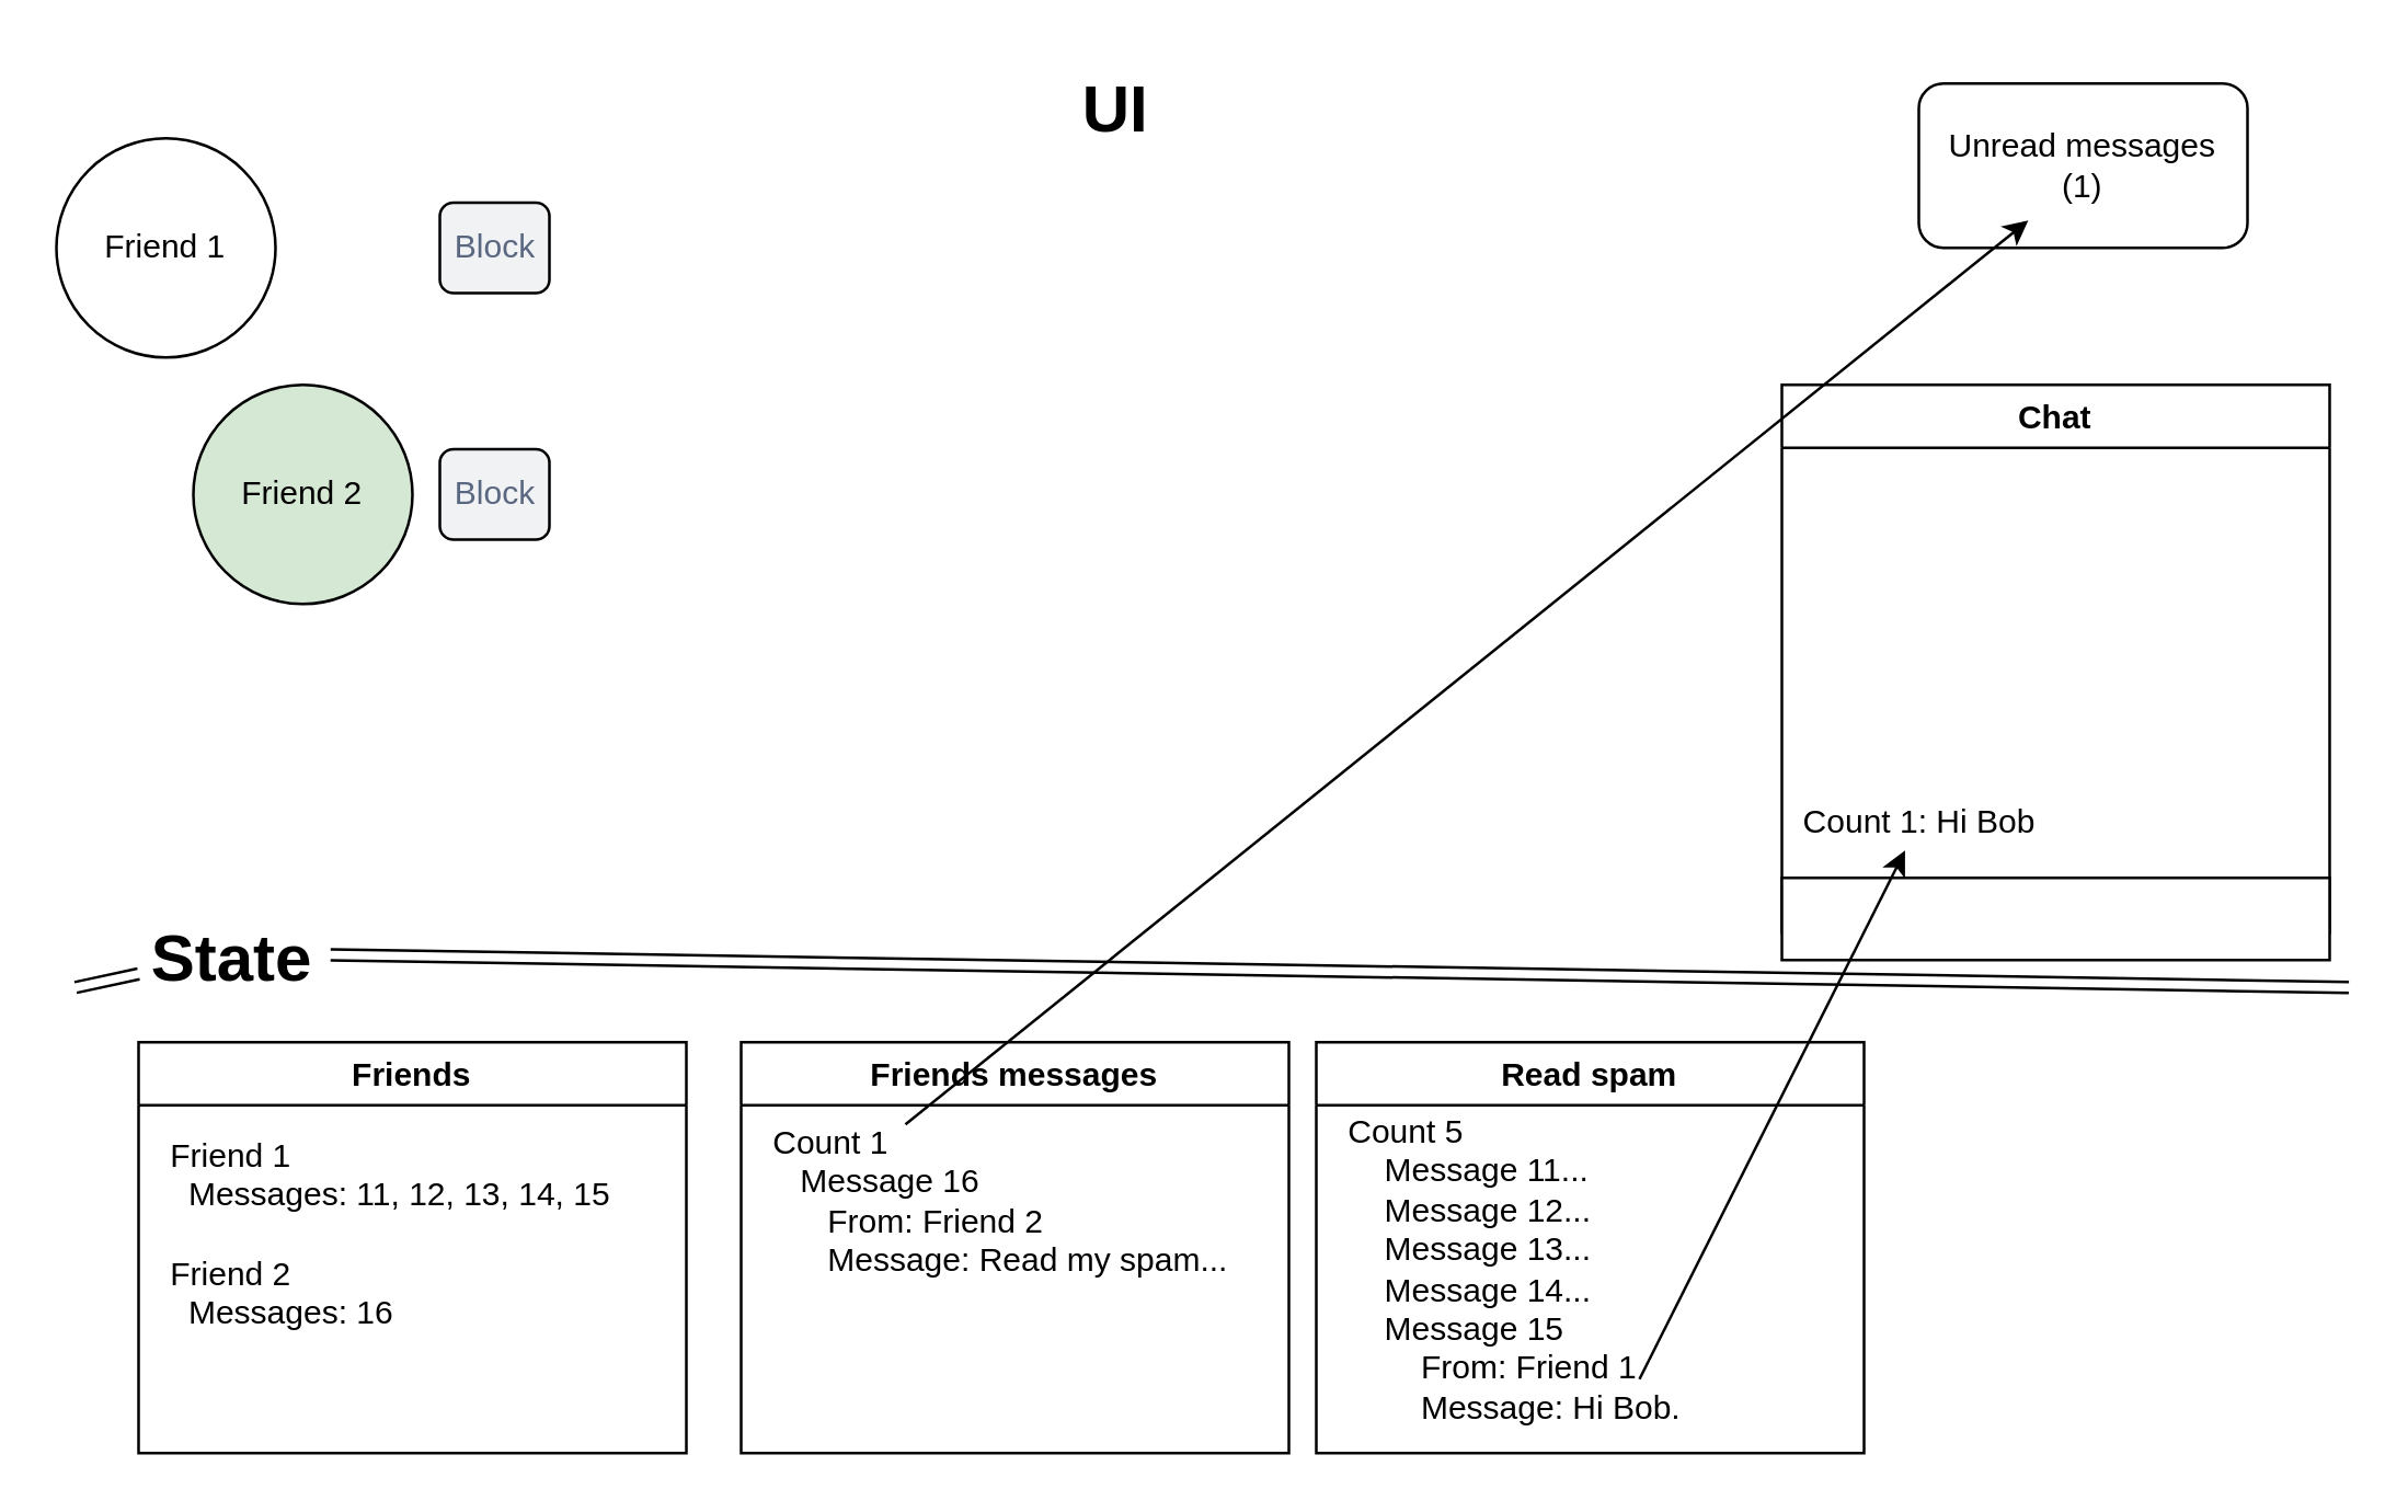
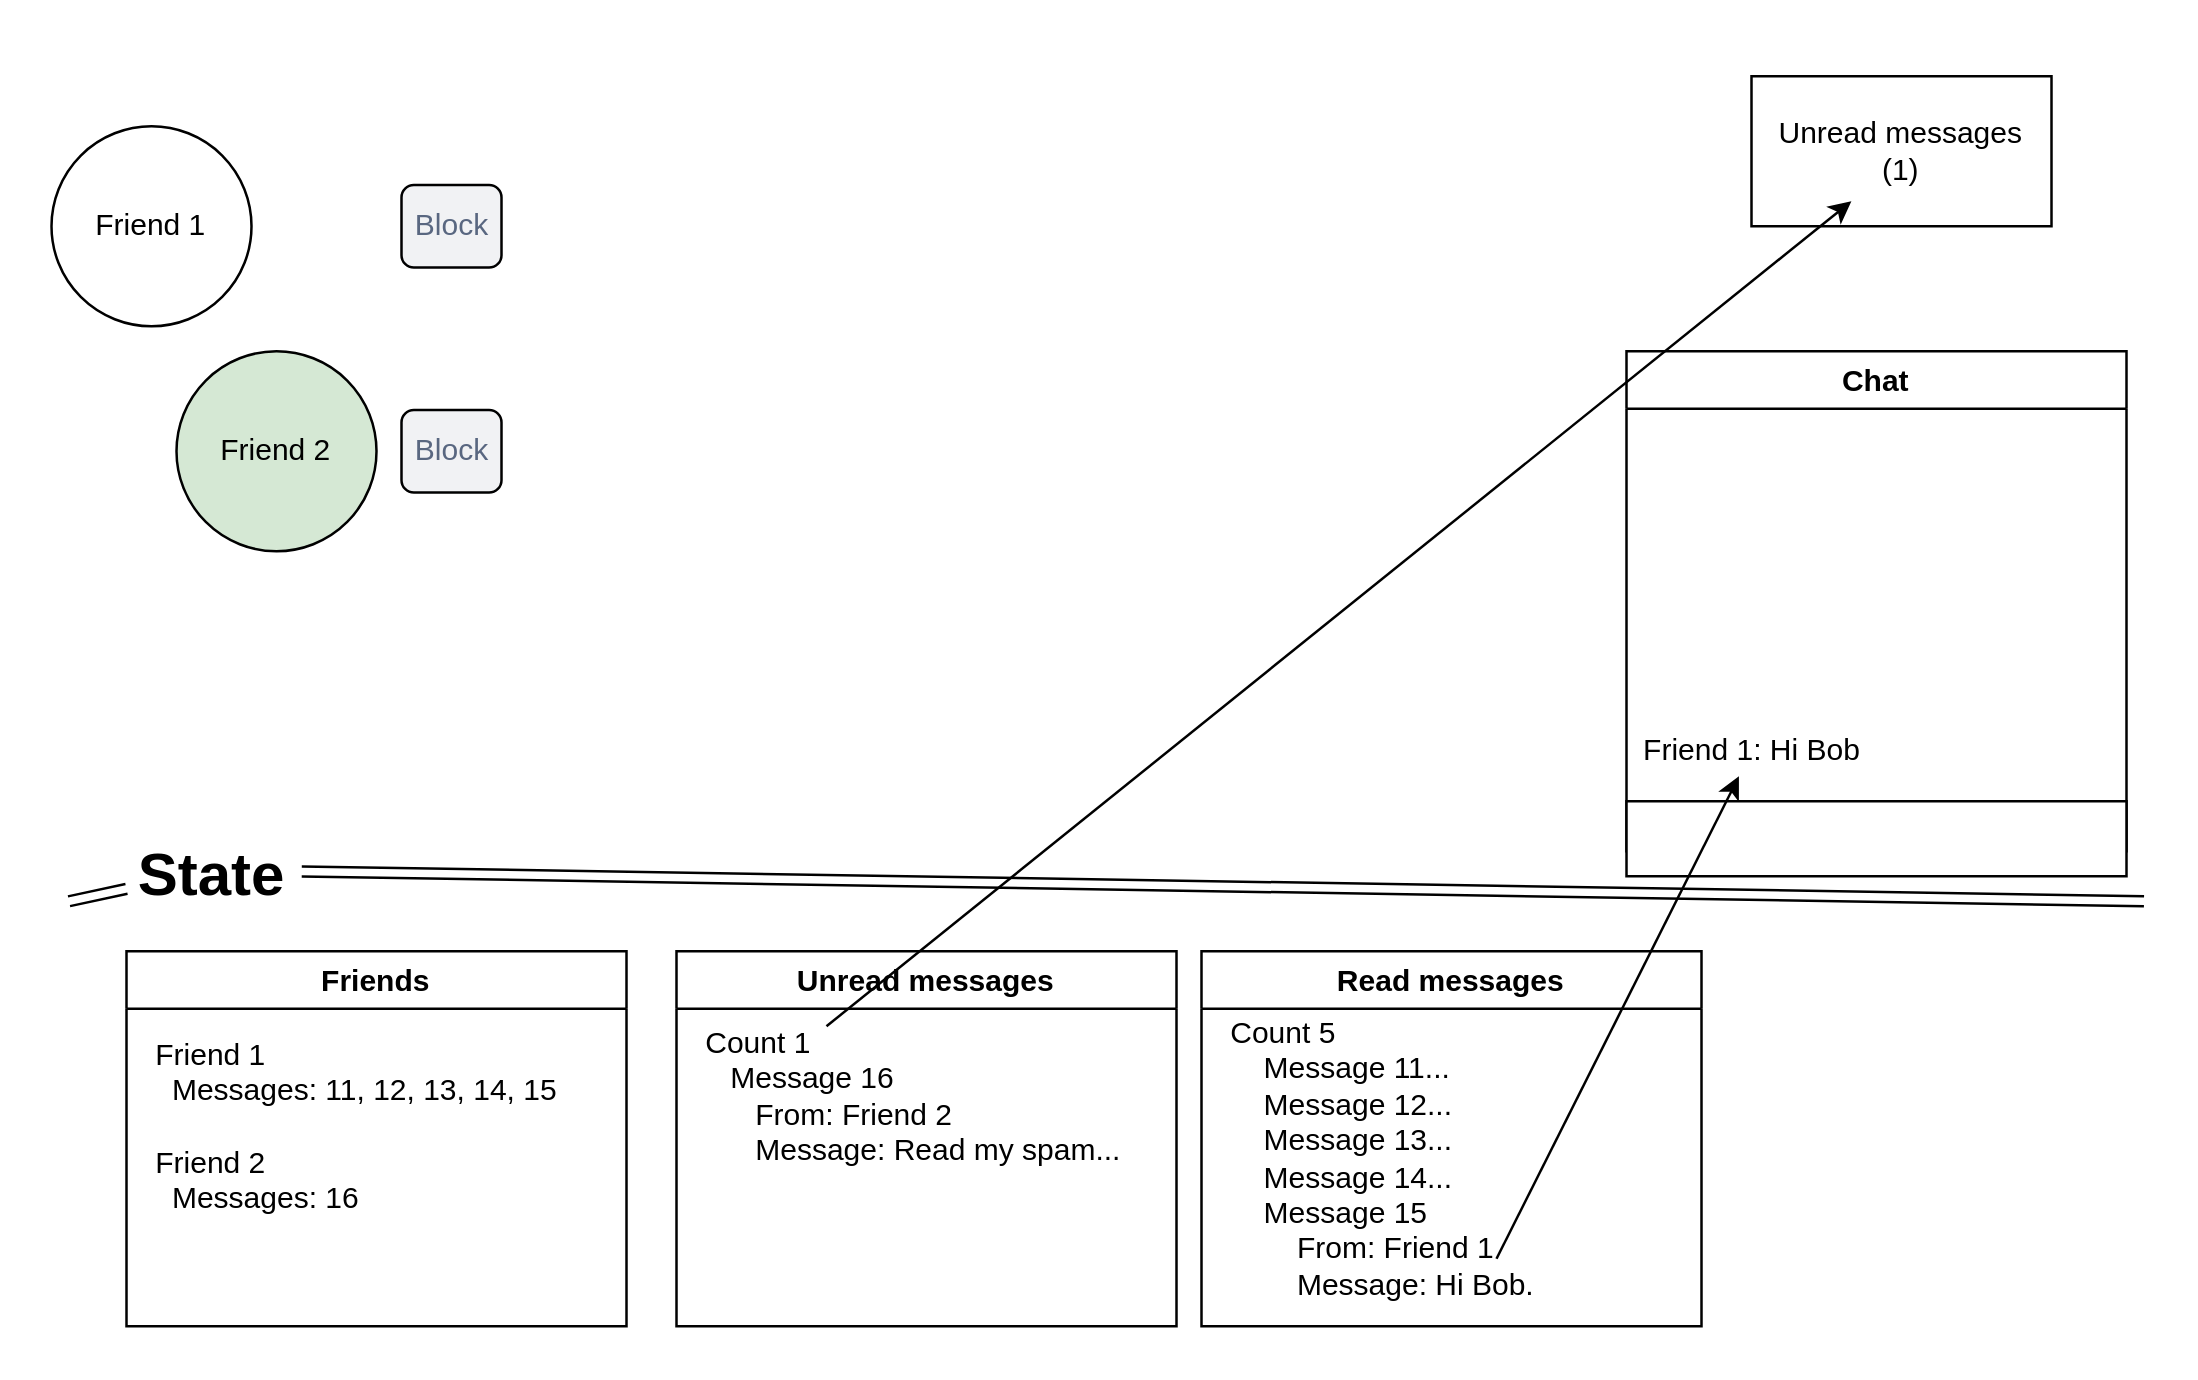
  <mxCell id="0" />
  <mxCell id="1" parent="0" />
- <mxCell id="2" value="Unread messages&lt;br&gt;(1)" style="whiteSpace=wrap;html=1;rounded=1;" parent="1" vertex="1"><mxGeometry x="700" y="30" width="120" height="60" as="geometry" /></mxCell>
+ <mxCell id="2" value="Unread messages&lt;br&gt;(1)" style="rounded=0;whiteSpace=wrap;html=1;" parent="1" vertex="1"><mxGeometry x="700" y="30" width="120" height="60" as="geometry" /></mxCell>
  <mxCell id="3" value="Friend 1" style="ellipse;whiteSpace=wrap;html=1;aspect=fixed;" parent="1" vertex="1"><mxGeometry x="20" y="50" width="80" height="80" as="geometry" /></mxCell>
  <mxCell id="4" value="Friend 2" style="ellipse;whiteSpace=wrap;html=1;aspect=fixed;fillColor=#d5e8d4;" parent="1" vertex="1"><mxGeometry x="70" y="140" width="80" height="80" as="geometry" /></mxCell>
  <mxCell id="5" value="" style="shape=link;html=1;rounded=0;startArrow=none;" parent="1" edge="1" source="19"><mxGeometry width="100" relative="1" as="geometry"><mxPoint x="27" y="360" as="sourcePoint" /><mxPoint x="857" y="360" as="targetPoint" /></mxGeometry></mxCell>
  <mxCell id="6" value="Chat" style="swimlane;" parent="1" vertex="1"><mxGeometry x="650" y="140" width="200" height="200" as="geometry" /></mxCell>
- <mxCell id="7" value="Count 1: Hi Bob" style="text;html=1;align=center;verticalAlign=middle;resizable=0;points=[];autosize=1;strokeColor=none;fillColor=none;" parent="6" vertex="1"><mxGeometry y="150" width="100" height="20" as="geometry" /></mxCell>
+ <mxCell id="7" value="Friend 1: Hi Bob" style="text;html=1;align=center;verticalAlign=middle;resizable=0;points=[];autosize=1;strokeColor=none;fillColor=none;" parent="6" vertex="1"><mxGeometry y="150" width="100" height="20" as="geometry" /></mxCell>
  <mxCell id="8" value="" style="rounded=0;whiteSpace=wrap;html=1;" parent="1" vertex="1"><mxGeometry x="650" y="320" width="200" height="30" as="geometry" /></mxCell>
  <mxCell id="9" value="Friends" style="swimlane;" parent="1" vertex="1"><mxGeometry x="50" y="380" width="200" height="150" as="geometry" /></mxCell>
  <mxCell id="10" value="Friend 1&lt;br&gt;&amp;nbsp; Messages: 11, 12, 13, 14, 15&lt;br&gt;&lt;br&gt;Friend 2&lt;br&gt;&amp;nbsp; Messages: 16" style="text;html=1;strokeColor=none;fillColor=none;align=left;verticalAlign=middle;whiteSpace=wrap;rounded=0;" parent="9" vertex="1"><mxGeometry x="10" y="30" width="170" height="80" as="geometry" /></mxCell>
- <mxCell id="11" value="Friends messages" style="swimlane;" parent="1" vertex="1"><mxGeometry x="270" y="380" width="200" height="150" as="geometry" /></mxCell>
+ <mxCell id="11" value="Unread messages" style="swimlane;" parent="1" vertex="1"><mxGeometry x="270" y="380" width="200" height="150" as="geometry" /></mxCell>
  <mxCell id="12" value="Count 1&lt;br&gt;&amp;nbsp; &amp;nbsp;Message 16&lt;br&gt;&amp;nbsp; &amp;nbsp; &amp;nbsp; From: Friend 2&lt;br&gt;&amp;nbsp; &amp;nbsp; &amp;nbsp; Message: Read my spam..." style="text;html=1;strokeColor=none;fillColor=none;align=left;verticalAlign=middle;whiteSpace=wrap;rounded=0;" parent="11" vertex="1"><mxGeometry x="10" y="38" width="180" height="40" as="geometry" /></mxCell>
- <mxCell id="13" value="Read spam" style="swimlane;" parent="1" vertex="1"><mxGeometry x="480" y="380" width="200" height="150" as="geometry" /></mxCell>
+ <mxCell id="13" value="Read messages" style="swimlane;" parent="1" vertex="1"><mxGeometry x="480" y="380" width="200" height="150" as="geometry" /></mxCell>
  <mxCell id="14" value="Count 5&lt;br&gt;&amp;nbsp; &amp;nbsp; Message 11...&lt;br&gt;&amp;nbsp; &amp;nbsp; Message&amp;nbsp;12...&lt;br&gt;&amp;nbsp; &amp;nbsp; Message&amp;nbsp;13...&lt;br&gt;&amp;nbsp; &amp;nbsp; Message&amp;nbsp;14...&lt;br&gt;&amp;nbsp; &amp;nbsp; Message&amp;nbsp;15&lt;br&gt;&amp;nbsp; &amp;nbsp; &amp;nbsp; &amp;nbsp; From: Friend 1&lt;br&gt;&amp;nbsp; &amp;nbsp; &amp;nbsp; &amp;nbsp; Message: Hi Bob." style="text;html=1;strokeColor=none;fillColor=none;align=left;verticalAlign=middle;whiteSpace=wrap;rounded=0;" parent="13" vertex="1"><mxGeometry x="10" y="43" width="180" height="80" as="geometry" /></mxCell>
  <mxCell id="15" value="" style="endArrow=classic;html=1;rounded=0;entryX=0.333;entryY=0.833;entryDx=0;entryDy=0;entryPerimeter=0;" parent="1" target="2" edge="1"><mxGeometry width="50" height="50" relative="1" as="geometry"><mxPoint x="330" y="410" as="sourcePoint" /><mxPoint x="380" y="370" as="targetPoint" /></mxGeometry></mxCell>
  <mxCell id="16" value="" style="endArrow=classic;html=1;rounded=0;exitX=0.6;exitY=1;exitDx=0;exitDy=0;exitPerimeter=0;" parent="1" source="14" target="7" edge="1"><mxGeometry width="50" height="50" relative="1" as="geometry"><mxPoint x="510" y="610" as="sourcePoint" /><mxPoint x="560" y="560" as="targetPoint" /></mxGeometry></mxCell>
  <mxCell id="17" value="Block" style="rounded=1;fillColor=#F1F2F4;strokeColor=default;html=1;fontColor=#596780;align=center;verticalAlign=middle;fontStyle=0;fontSize=12;sketch=0;" vertex="1" parent="1"><mxGeometry x="160" y="163.5" width="40" height="33" as="geometry" /></mxCell>
  <mxCell id="18" value="Block" style="rounded=1;fillColor=#F1F2F4;strokeColor=default;html=1;fontColor=#596780;align=center;verticalAlign=middle;fontStyle=0;fontSize=12;sketch=0;" vertex="1" parent="1"><mxGeometry x="160" y="73.5" width="40" height="33" as="geometry" /></mxCell>
  <mxCell id="19" value="&lt;h1&gt;State&lt;/h1&gt;" style="text;html=1;strokeColor=none;fillColor=default;spacing=5;spacingTop=-20;whiteSpace=wrap;overflow=hidden;rounded=0;" vertex="1" parent="1"><mxGeometry x="50" y="330" width="70" height="35" as="geometry" /></mxCell>
  <mxCell id="20" value="" style="shape=link;html=1;rounded=0;endArrow=none;" edge="1" parent="1" target="19"><mxGeometry width="100" relative="1" as="geometry"><mxPoint x="27" y="360" as="sourcePoint" /><mxPoint x="857" y="360" as="targetPoint" /></mxGeometry></mxCell>
- <mxCell id="21" value="&lt;h1&gt;UI&lt;/h1&gt;" style="text;html=1;strokeColor=none;fillColor=default;spacing=5;spacingTop=-20;whiteSpace=wrap;overflow=hidden;rounded=0;" vertex="1" parent="1"><mxGeometry x="390" y="20" width="70" height="35" as="geometry" /></mxCell>
